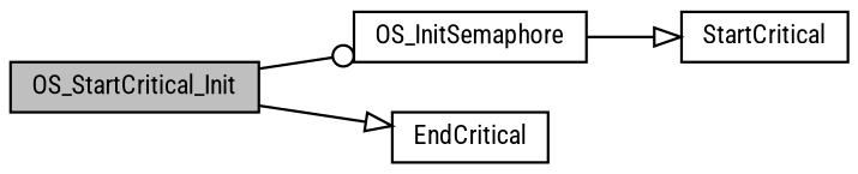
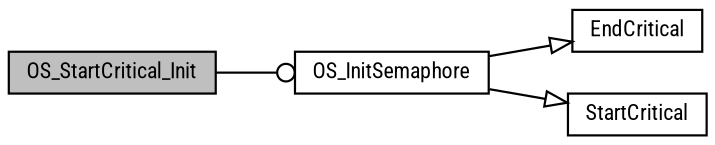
  digraph {
    fontname="Roboto Condensed"
    rankdir=LR
    node [color=black fillcolor=white fontname="Roboto Condensed" fontsize=10 shape=record style=filled]
    edge [arrowhead=onormal color=black fontname="Roboto Condensed" fontsize=10 labelfontname=Helvetica labelfontsize=10 style=solid]
    n1 [fillcolor=grey75 fontcolor=black height=0.2 label=OS_StartCritical_Init width=0.4]
    n2 [height=0.2 label=OS_InitSemaphore width=0.4]
    n3 [height=0.2 label=EndCritical width=0.4]
    n4 [height=0.2 label=StartCritical width=0.4]
    n1 -> n2 [arrowhead=odot]
-   n1 -> n3
+   n2 -> n3
    n2 -> n4
  }
